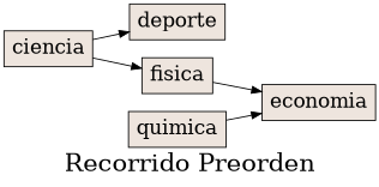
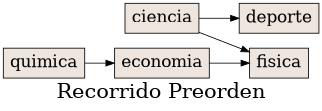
  digraph {
    fontsize=25
    label="Recorrido Preorden"
    rankdir=LR
    node [fillcolor=seashell2 fontsize=20 shape=box style=filled]
    ciencia
    deporte
    fisica
    economia
    quimica
    ciencia -> deporte
    ciencia -> fisica
-   fisica -> economia
+   economia -> fisica
    quimica -> economia
  }
